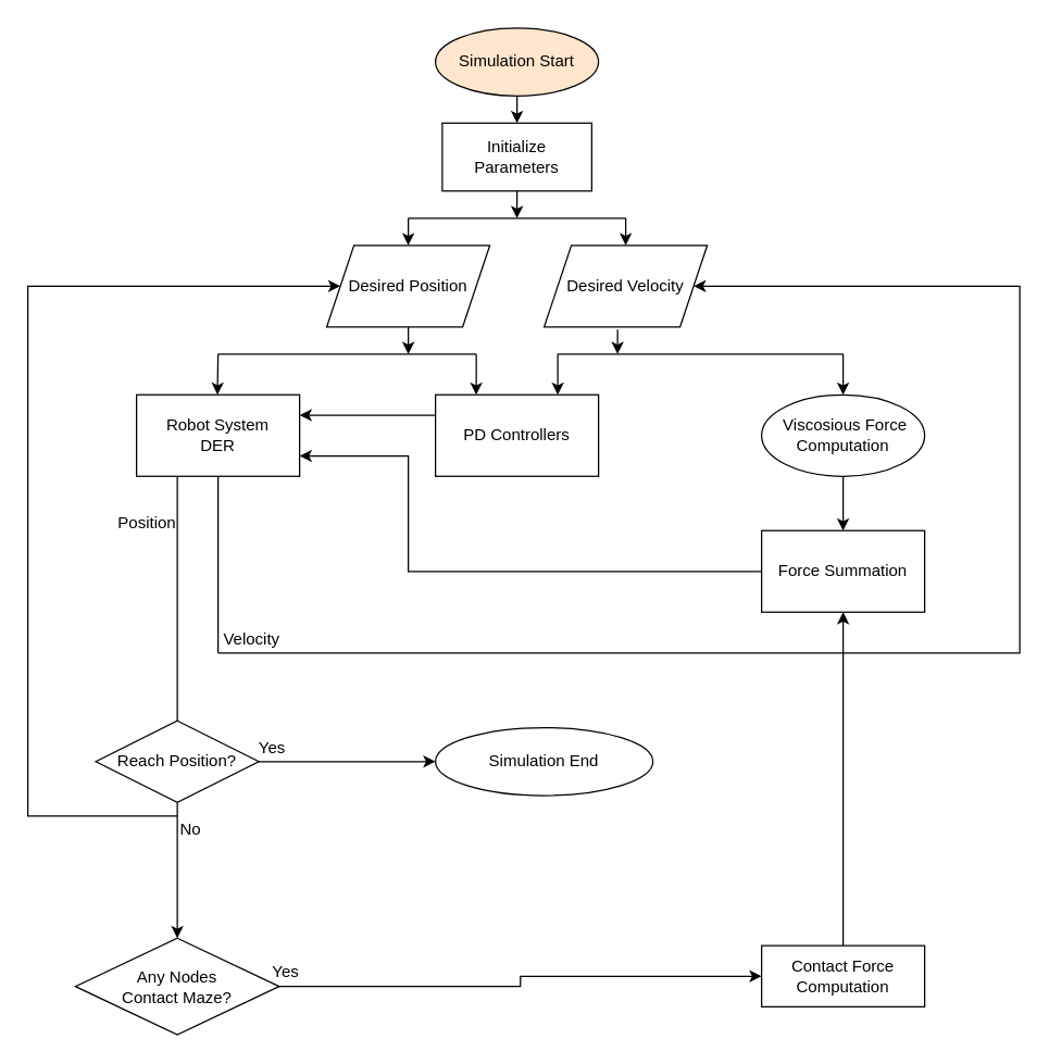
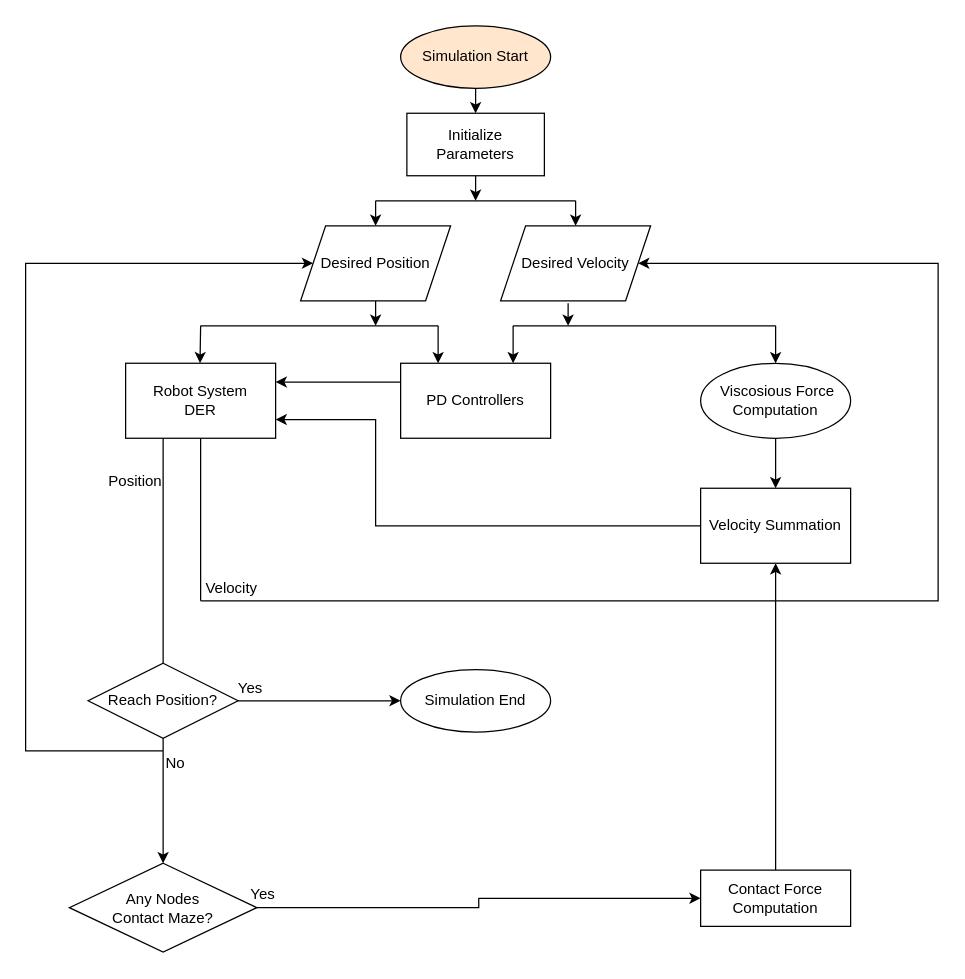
  <mxCell id="0" />
  <mxCell id="1" parent="0" />
  <mxCell id="2" style="edgeStyle=orthogonalEdgeStyle;rounded=0;orthogonalLoop=1;jettySize=auto;html=1;exitX=0.5;exitY=1;exitDx=0;exitDy=0;entryX=0.5;entryY=0;entryDx=0;entryDy=0;" edge="1" parent="1" source="3" target="4"><mxGeometry relative="1" as="geometry" /></mxCell>
  <mxCell id="3" value="Simulation Start" style="ellipse;whiteSpace=wrap;html=1;fillColor=#ffe6cc;" parent="1" vertex="1"><mxGeometry x="320" y="20" width="120" height="50" as="geometry" /></mxCell>
  <mxCell id="4" value="Initialize Parameters" style="rounded=0;whiteSpace=wrap;html=1;" parent="1" vertex="1"><mxGeometry x="325" y="90" width="110" height="50" as="geometry" /></mxCell>
  <mxCell id="5" style="edgeStyle=orthogonalEdgeStyle;rounded=0;orthogonalLoop=1;jettySize=auto;html=1;exitX=0.5;exitY=1;exitDx=0;exitDy=0;" edge="1" parent="1" source="6"><mxGeometry relative="1" as="geometry"><mxPoint x="300" y="260" as="targetPoint" /><Array as="points"><mxPoint x="300" y="260" /><mxPoint x="300" y="260" /></Array></mxGeometry></mxCell>
  <mxCell id="6" value="Desired Position" style="shape=parallelogram;perimeter=parallelogramPerimeter;whiteSpace=wrap;html=1;fixedSize=1;" vertex="1" parent="1"><mxGeometry x="240" y="180" width="120" height="60" as="geometry" /></mxCell>
  <mxCell id="7" value="Desired Velocity" style="shape=parallelogram;perimeter=parallelogramPerimeter;whiteSpace=wrap;html=1;fixedSize=1;" vertex="1" parent="1"><mxGeometry x="400" y="180" width="120" height="60" as="geometry" /></mxCell>
  <mxCell id="8" value="" style="endArrow=classic;html=1;rounded=0;exitX=0.5;exitY=1;exitDx=0;exitDy=0;" edge="1" parent="1" source="4"><mxGeometry width="50" height="50" relative="1" as="geometry"><mxPoint x="570" y="480" as="sourcePoint" /><mxPoint x="380" y="160" as="targetPoint" /><Array as="points" /></mxGeometry></mxCell>
  <mxCell id="9" value="" style="endArrow=none;html=1;rounded=0;" edge="1" parent="1"><mxGeometry width="50" height="50" relative="1" as="geometry"><mxPoint x="300" y="160" as="sourcePoint" /><mxPoint x="460" y="160" as="targetPoint" /><Array as="points"><mxPoint x="380" y="160" /></Array></mxGeometry></mxCell>
  <mxCell id="10" value="" style="endArrow=classic;html=1;rounded=0;entryX=0.5;entryY=0;entryDx=0;entryDy=0;" edge="1" parent="1" target="6"><mxGeometry width="50" height="50" relative="1" as="geometry"><mxPoint x="300" y="160" as="sourcePoint" /><mxPoint x="350" y="120" as="targetPoint" /></mxGeometry></mxCell>
  <mxCell id="11" value="" style="endArrow=classic;html=1;rounded=0;entryX=0.5;entryY=0;entryDx=0;entryDy=0;" edge="1" parent="1" target="7"><mxGeometry width="50" height="50" relative="1" as="geometry"><mxPoint x="460" y="160" as="sourcePoint" /><mxPoint x="310" y="200" as="targetPoint" /></mxGeometry></mxCell>
  <mxCell id="12" value="Robot System&lt;br&gt;DER" style="rounded=0;whiteSpace=wrap;html=1;" vertex="1" parent="1"><mxGeometry x="100" y="290" width="120" height="60" as="geometry" /></mxCell>
  <mxCell id="13" style="edgeStyle=orthogonalEdgeStyle;rounded=0;orthogonalLoop=1;jettySize=auto;html=1;exitX=0;exitY=0.25;exitDx=0;exitDy=0;entryX=1;entryY=0.25;entryDx=0;entryDy=0;" edge="1" parent="1" source="14" target="12"><mxGeometry relative="1" as="geometry" /></mxCell>
  <mxCell id="14" value="PD Controllers" style="rounded=0;whiteSpace=wrap;html=1;" vertex="1" parent="1"><mxGeometry x="320" y="290" width="120" height="60" as="geometry" /></mxCell>
  <mxCell id="15" style="edgeStyle=orthogonalEdgeStyle;rounded=0;orthogonalLoop=1;jettySize=auto;html=1;entryX=0;entryY=0.5;entryDx=0;entryDy=0;" edge="1" parent="1" source="16" target="20"><mxGeometry relative="1" as="geometry" /></mxCell>
  <mxCell id="16" value="Any Nodes &lt;br&gt;Contact Maze?" style="rhombus;whiteSpace=wrap;html=1;" vertex="1" parent="1"><mxGeometry x="55" y="690" width="150" height="71" as="geometry" /></mxCell>
  <mxCell id="17" style="edgeStyle=orthogonalEdgeStyle;rounded=0;orthogonalLoop=1;jettySize=auto;html=1;exitX=0.5;exitY=1;exitDx=0;exitDy=0;entryX=0.5;entryY=0;entryDx=0;entryDy=0;" edge="1" parent="1" source="18" target="33"><mxGeometry relative="1" as="geometry" /></mxCell>
  <mxCell id="18" value="&amp;nbsp;Viscosious Force Computation" style="ellipse;whiteSpace=wrap;html=1;" vertex="1" parent="1"><mxGeometry x="560" y="290" width="120" height="60" as="geometry" /></mxCell>
  <mxCell id="19" style="edgeStyle=orthogonalEdgeStyle;rounded=0;orthogonalLoop=1;jettySize=auto;html=1;" edge="1" parent="1" source="20" target="33"><mxGeometry relative="1" as="geometry" /></mxCell>
  <mxCell id="20" value="Contact Force Computation" style="rounded=0;whiteSpace=wrap;html=1;" vertex="1" parent="1"><mxGeometry x="560" y="695.5" width="120" height="45" as="geometry" /></mxCell>
  <mxCell id="21" value="" style="endArrow=none;html=1;rounded=0;" edge="1" parent="1"><mxGeometry width="50" height="50" relative="1" as="geometry"><mxPoint x="160" y="260" as="sourcePoint" /><mxPoint x="350" y="260" as="targetPoint" /></mxGeometry></mxCell>
  <mxCell id="22" value="" style="endArrow=classic;html=1;rounded=0;" edge="1" parent="1"><mxGeometry width="50" height="50" relative="1" as="geometry"><mxPoint x="160" y="260" as="sourcePoint" /><mxPoint x="159.5" y="290" as="targetPoint" /></mxGeometry></mxCell>
  <mxCell id="23" value="" style="endArrow=classic;html=1;rounded=0;entryX=0.25;entryY=0;entryDx=0;entryDy=0;" edge="1" parent="1" target="14"><mxGeometry width="50" height="50" relative="1" as="geometry"><mxPoint x="350" y="260" as="sourcePoint" /><mxPoint x="360" y="260" as="targetPoint" /></mxGeometry></mxCell>
  <mxCell id="24" value="" style="endArrow=none;html=1;rounded=0;" edge="1" parent="1"><mxGeometry width="50" height="50" relative="1" as="geometry"><mxPoint x="410" y="260" as="sourcePoint" /><mxPoint x="620" y="260" as="targetPoint" /></mxGeometry></mxCell>
  <mxCell id="25" value="" style="endArrow=classic;html=1;rounded=0;exitX=0.45;exitY=1.033;exitDx=0;exitDy=0;exitPerimeter=0;" edge="1" parent="1" source="7"><mxGeometry width="50" height="50" relative="1" as="geometry"><mxPoint x="310" y="310" as="sourcePoint" /><mxPoint x="454" y="260" as="targetPoint" /></mxGeometry></mxCell>
  <mxCell id="26" value="" style="endArrow=classic;html=1;rounded=0;entryX=0.75;entryY=0;entryDx=0;entryDy=0;" edge="1" parent="1" target="14"><mxGeometry width="50" height="50" relative="1" as="geometry"><mxPoint x="410" y="260" as="sourcePoint" /><mxPoint x="360" y="260" as="targetPoint" /></mxGeometry></mxCell>
  <mxCell id="27" value="" style="endArrow=classic;html=1;rounded=0;" edge="1" parent="1" target="18"><mxGeometry width="50" height="50" relative="1" as="geometry"><mxPoint x="620" y="260" as="sourcePoint" /><mxPoint x="360" y="260" as="targetPoint" /></mxGeometry></mxCell>
  <mxCell id="28" value="" style="endArrow=none;html=1;rounded=0;entryX=0.25;entryY=1;entryDx=0;entryDy=0;exitX=0.5;exitY=0;exitDx=0;exitDy=0;" edge="1" parent="1" source="38" target="12"><mxGeometry width="50" height="50" relative="1" as="geometry"><mxPoint x="130" y="430" as="sourcePoint" /><mxPoint x="130" y="380" as="targetPoint" /><Array as="points"><mxPoint x="130" y="400" /></Array></mxGeometry></mxCell>
  <mxCell id="29" value="" style="endArrow=none;html=1;rounded=0;entryX=0.5;entryY=1;entryDx=0;entryDy=0;" edge="1" parent="1" target="12"><mxGeometry width="50" height="50" relative="1" as="geometry"><mxPoint x="160" y="480" as="sourcePoint" /><mxPoint x="189.5" y="370" as="targetPoint" /></mxGeometry></mxCell>
  <mxCell id="30" value="Position" style="text;html=1;strokeColor=none;fillColor=none;align=center;verticalAlign=middle;whiteSpace=wrap;rounded=0;" vertex="1" parent="1"><mxGeometry x="78" y="370" width="60" height="30" as="geometry" /></mxCell>
  <mxCell id="31" value="Velocity" style="text;html=1;strokeColor=none;fillColor=none;align=center;verticalAlign=middle;whiteSpace=wrap;rounded=0;" vertex="1" parent="1"><mxGeometry x="155" y="460" width="60" height="20" as="geometry" /></mxCell>
  <mxCell id="32" style="edgeStyle=orthogonalEdgeStyle;rounded=0;orthogonalLoop=1;jettySize=auto;html=1;exitX=0;exitY=0.5;exitDx=0;exitDy=0;entryX=1;entryY=0.75;entryDx=0;entryDy=0;" edge="1" parent="1" source="33" target="12"><mxGeometry relative="1" as="geometry"><Array as="points"><mxPoint x="300" y="420" /><mxPoint x="300" y="335" /></Array></mxGeometry></mxCell>
- <mxCell id="33" value="Force Summation" style="rounded=0;whiteSpace=wrap;html=1;" vertex="1" parent="1"><mxGeometry x="560" y="390" width="120" height="60" as="geometry" /></mxCell>
+ <mxCell id="33" value="Velocity Summation" style="rounded=0;whiteSpace=wrap;html=1;" vertex="1" parent="1"><mxGeometry x="560" y="390" width="120" height="60" as="geometry" /></mxCell>
  <mxCell id="34" value="Yes" style="text;html=1;strokeColor=none;fillColor=none;align=center;verticalAlign=middle;whiteSpace=wrap;rounded=0;" vertex="1" parent="1"><mxGeometry x="180" y="700" width="60" height="30" as="geometry" /></mxCell>
  <mxCell id="35" value="" style="endArrow=classic;html=1;rounded=0;entryX=1;entryY=0.5;entryDx=0;entryDy=0;" edge="1" parent="1" target="7"><mxGeometry width="50" height="50" relative="1" as="geometry"><mxPoint x="160" y="480" as="sourcePoint" /><mxPoint x="540" y="210" as="targetPoint" /><Array as="points"><mxPoint x="510" y="480" /><mxPoint x="750" y="480" /><mxPoint x="750" y="210" /></Array></mxGeometry></mxCell>
  <mxCell id="36" value="" style="edgeStyle=orthogonalEdgeStyle;rounded=0;orthogonalLoop=1;jettySize=auto;html=1;" edge="1" parent="1" source="38" target="39"><mxGeometry relative="1" as="geometry" /></mxCell>
  <mxCell id="37" style="edgeStyle=orthogonalEdgeStyle;rounded=0;orthogonalLoop=1;jettySize=auto;html=1;exitX=0.5;exitY=1;exitDx=0;exitDy=0;entryX=0.5;entryY=0;entryDx=0;entryDy=0;" edge="1" parent="1" source="38" target="16"><mxGeometry relative="1" as="geometry" /></mxCell>
  <mxCell id="38" value="Reach Position?" style="rhombus;whiteSpace=wrap;html=1;" vertex="1" parent="1"><mxGeometry x="70" y="530" width="120" height="60" as="geometry" /></mxCell>
- <mxCell id="39" value="Simulation End" style="ellipse;whiteSpace=wrap;html=1;" vertex="1" parent="1"><mxGeometry x="320" y="535" width="160" height="50" as="geometry" /></mxCell>
+ <mxCell id="39" value="Simulation End" style="ellipse;whiteSpace=wrap;html=1;" vertex="1" parent="1"><mxGeometry x="320" y="535" width="120" height="50" as="geometry" /></mxCell>
  <mxCell id="40" value="Yes" style="text;html=1;strokeColor=none;fillColor=none;align=center;verticalAlign=middle;whiteSpace=wrap;rounded=0;" vertex="1" parent="1"><mxGeometry x="170" y="535" width="60" height="30" as="geometry" /></mxCell>
  <mxCell id="41" value="No" style="text;html=1;strokeColor=none;fillColor=none;align=center;verticalAlign=middle;whiteSpace=wrap;rounded=0;" vertex="1" parent="1"><mxGeometry x="110" y="595" width="60" height="30" as="geometry" /></mxCell>
  <mxCell id="42" value="" style="endArrow=classic;html=1;rounded=0;entryX=0;entryY=0.5;entryDx=0;entryDy=0;" edge="1" parent="1" target="6"><mxGeometry width="50" height="50" relative="1" as="geometry"><mxPoint x="130" y="600" as="sourcePoint" /><mxPoint x="300" y="160" as="targetPoint" /><Array as="points"><mxPoint x="20" y="600" /><mxPoint x="20" y="210" /></Array></mxGeometry></mxCell>
